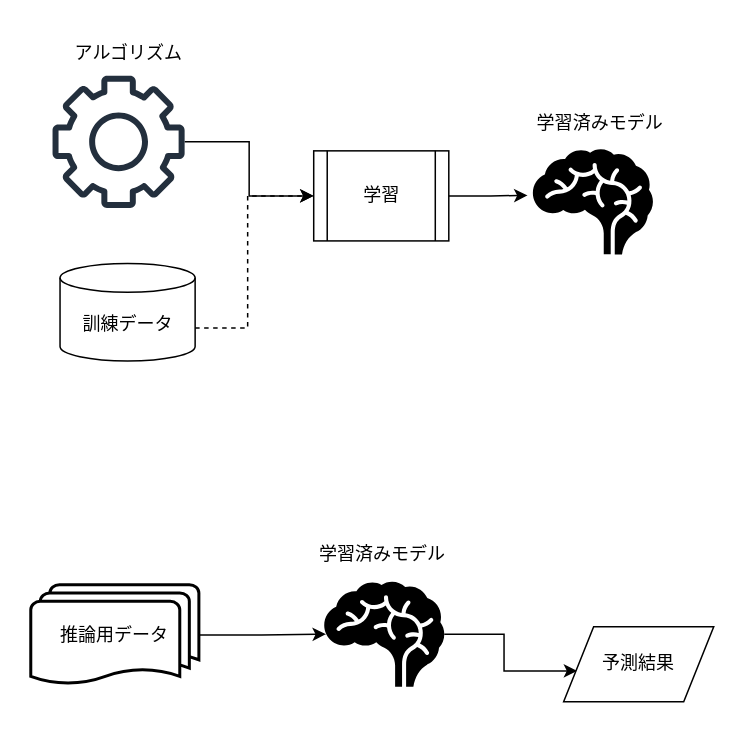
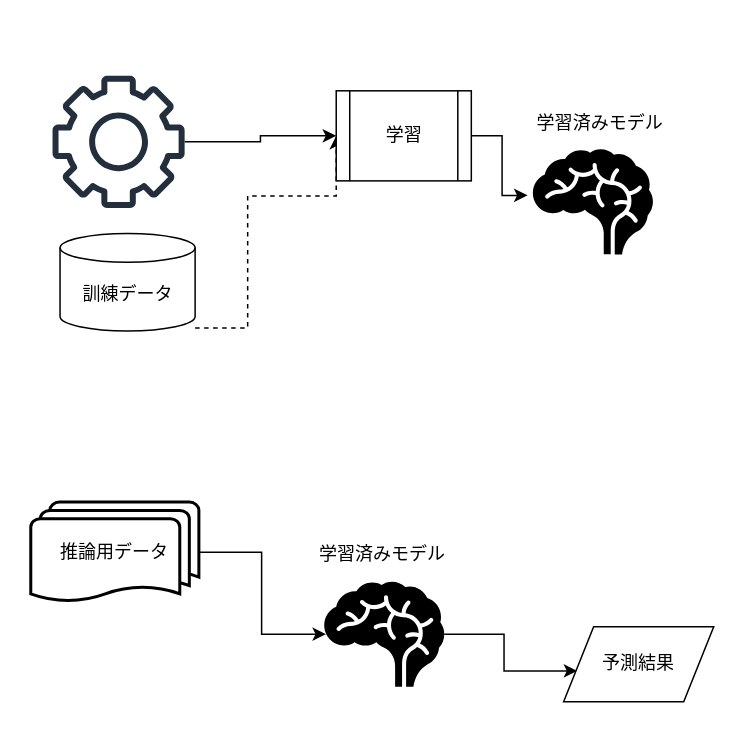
  <mxCell id="0" />
  <mxCell id="1" parent="0" />
  <mxCell id="2" style="edgeStyle=orthogonalEdgeStyle;rounded=0;orthogonalLoop=1;jettySize=auto;html=1;entryX=0;entryY=0.5;entryDx=0;entryDy=0;movable=1;resizable=1;rotatable=1;deletable=1;editable=1;locked=0;connectable=1;fontStyle=1;dashed=1;" parent="1" source="3" target="9" edge="1"><mxGeometry relative="1" as="geometry"><Array as="points"><mxPoint x="164.5" y="218" /><mxPoint x="164.5" y="130" /></Array></mxGeometry></mxCell>
- <mxCell id="3" value="訓練データ" style="shape=cylinder3;whiteSpace=wrap;html=1;boundedLbl=1;backgroundOutline=1;size=9.621;movable=1;resizable=1;rotatable=1;deletable=1;editable=1;locked=0;connectable=1;" parent="1" vertex="1"><mxGeometry x="39.5" y="175" width="90" height="65" as="geometry" /></mxCell>
+ <mxCell id="3" value="訓練データ" style="shape=cylinder3;whiteSpace=wrap;html=1;boundedLbl=1;backgroundOutline=1;size=9.621;movable=1;resizable=1;rotatable=1;deletable=1;editable=1;locked=0;connectable=1;" parent="1" vertex="1"><mxGeometry x="39.5" y="155" width="90" height="65" as="geometry" /></mxCell>
  <mxCell id="4" style="edgeStyle=orthogonalEdgeStyle;rounded=0;orthogonalLoop=1;jettySize=auto;html=1;entryX=0;entryY=0.5;entryDx=0;entryDy=0;movable=1;resizable=1;rotatable=1;deletable=1;editable=1;locked=0;connectable=1;fontStyle=1" parent="1" source="5" target="9" edge="1"><mxGeometry relative="1" as="geometry" /></mxCell>
  <mxCell id="5" value="" style="sketch=0;outlineConnect=0;fontColor=#232F3E;gradientColor=none;fillColor=#232F3D;strokeColor=none;dashed=0;verticalLabelPosition=bottom;verticalAlign=top;align=center;html=1;fontSize=12;fontStyle=0;aspect=fixed;pointerEvents=1;shape=mxgraph.aws4.gear;movable=1;resizable=1;rotatable=1;deletable=1;editable=1;locked=0;connectable=1;" parent="1" vertex="1"><mxGeometry x="34.5" y="50" width="88" height="88" as="geometry" /></mxCell>
  <mxCell id="6" value="" style="shape=mxgraph.signs.healthcare.brain;html=1;pointerEvents=1;fillColor=#000000;strokeColor=none;verticalLabelPosition=bottom;verticalAlign=top;align=center;movable=1;resizable=1;rotatable=1;deletable=1;editable=1;locked=0;connectable=1;" parent="1" vertex="1"><mxGeometry x="354.5" y="99" width="80" height="70" as="geometry" /></mxCell>
- <mxCell id="7" value="アルゴリズム" style="text;html=1;align=center;verticalAlign=middle;resizable=1;points=[];autosize=1;strokeColor=none;fillColor=none;movable=1;rotatable=1;deletable=1;editable=1;locked=0;connectable=1;" parent="1" vertex="1"><mxGeometry x="34.5" y="20" width="100" height="30" as="geometry" /></mxCell>
  <mxCell id="8" value="学習済みモデル" style="text;html=1;align=center;verticalAlign=middle;resizable=1;points=[];autosize=1;strokeColor=none;fillColor=none;movable=1;rotatable=1;deletable=1;editable=1;locked=0;connectable=1;" parent="1" vertex="1"><mxGeometry x="343.5" y="67" width="110" height="30" as="geometry" /></mxCell>
- <mxCell id="9" value="学習" style="shape=process;whiteSpace=wrap;html=1;backgroundOutline=1;movable=1;resizable=1;rotatable=1;deletable=1;editable=1;locked=0;connectable=1;" parent="1" vertex="1"><mxGeometry x="208.5" y="100" width="90" height="60" as="geometry" /></mxCell>
+ <mxCell id="9" value="学習" style="shape=process;whiteSpace=wrap;html=1;backgroundOutline=1;movable=1;resizable=1;rotatable=1;deletable=1;editable=1;locked=0;connectable=1;" parent="1" vertex="1"><mxGeometry x="223.5" y="60" width="90" height="60" as="geometry" /></mxCell>
  <mxCell id="10" style="edgeStyle=orthogonalEdgeStyle;rounded=0;orthogonalLoop=1;jettySize=auto;html=1;exitX=1;exitY=0.5;exitDx=0;exitDy=0;entryX=-0.044;entryY=0.438;entryDx=0;entryDy=0;entryPerimeter=0;movable=1;resizable=1;rotatable=1;deletable=1;editable=1;locked=0;connectable=1;fontStyle=1" parent="1" source="9" target="6" edge="1"><mxGeometry relative="1" as="geometry"><mxPoint x="314.5" y="204" as="sourcePoint" /><mxPoint x="344.5" y="170" as="targetPoint" /></mxGeometry></mxCell>
  <mxCell id="11" style="edgeStyle=orthogonalEdgeStyle;rounded=0;orthogonalLoop=1;jettySize=auto;html=1;entryX=0.091;entryY=0.589;entryDx=0;entryDy=0;entryPerimeter=0;movable=1;resizable=1;rotatable=1;deletable=1;editable=1;locked=0;connectable=1;fontStyle=1" parent="1" source="12" target="16" edge="1"><mxGeometry relative="1" as="geometry" /></mxCell>
  <mxCell id="12" value="" style="shape=mxgraph.signs.healthcare.brain;html=1;pointerEvents=1;fillColor=#000000;strokeColor=none;verticalLabelPosition=bottom;verticalAlign=top;align=center;movable=1;resizable=1;rotatable=1;deletable=1;editable=1;locked=0;connectable=1;" parent="1" vertex="1"><mxGeometry x="215.5" y="387" width="80" height="70" as="geometry" /></mxCell>
  <mxCell id="13" value="学習済みモデル" style="text;html=1;align=center;verticalAlign=middle;resizable=1;points=[];autosize=1;strokeColor=none;fillColor=none;movable=1;rotatable=1;deletable=1;editable=1;locked=0;connectable=1;" parent="1" vertex="1"><mxGeometry x="198.5" y="354" width="110" height="30" as="geometry" /></mxCell>
  <mxCell id="14" style="edgeStyle=orthogonalEdgeStyle;rounded=0;orthogonalLoop=1;jettySize=auto;html=1;entryX=0.015;entryY=0.5;entryDx=0;entryDy=0;entryPerimeter=0;movable=1;resizable=1;rotatable=1;deletable=1;editable=1;locked=0;connectable=1;fontStyle=1" parent="1" source="15" target="12" edge="1"><mxGeometry relative="1" as="geometry" /></mxCell>
- <mxCell id="15" value="推論用データ" style="strokeWidth=2;html=1;shape=mxgraph.flowchart.multi-document;whiteSpace=wrap;movable=1;resizable=1;rotatable=1;deletable=1;editable=1;locked=0;connectable=1;" parent="1" vertex="1"><mxGeometry x="20" y="389" width="112" height="67" as="geometry" /></mxCell>
+ <mxCell id="15" value="推論用データ" style="strokeWidth=2;html=1;shape=mxgraph.flowchart.multi-document;whiteSpace=wrap;movable=1;resizable=1;rotatable=1;deletable=1;editable=1;locked=0;connectable=1;" parent="1" vertex="1"><mxGeometry x="20" y="334" width="112" height="67" as="geometry" /></mxCell>
  <mxCell id="16" value="予測結果" style="shape=parallelogram;perimeter=parallelogramPerimeter;whiteSpace=wrap;html=1;dashed=0;movable=1;resizable=1;rotatable=1;deletable=1;editable=1;locked=0;connectable=1;" parent="1" vertex="1"><mxGeometry x="375" y="417" width="100" height="50" as="geometry" /></mxCell>
